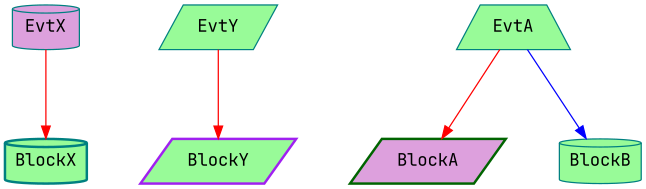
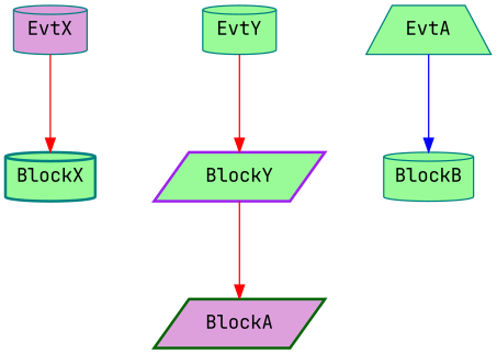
  digraph {
    fontname="JetBrains Mono"
    mindist=1.0
    nodesep=0.6
    rankdir=TB
    ranksep=1.0
    root=Demo
    node [color=teal cpu=1 fillcolor=palegreen fontname="JetBrains Mono" pattern=A shape=cylinder style=filled tperiod=100000000 type=block patentry=false]
    edge [color=red fontname="JetBrains Mono" type=defdst]
    BlockX [cpu=0 patexit=1 pattern=X penwidth=2 patentry=""]
    EvtX [cpu=0 fid=1 fillcolor=plum par=1023 patentry=1 pattern=X toffs=0 type=tmsg tperiod=""]
    BlockY [color=purple cpu=3 patexit=1 pattern=Y penwidth=2 shape=parallelogram patentry=""]
-   EvtY [cpu=3 fid=1 par=4095 patentry=1 pattern=Y shape=parallelogram toffs=0 type=tmsg tperiod=""]
+   EvtY [cpu=3 fid=1 par=4095 patentry=1 pattern=Y toffs=0 type=tmsg tperiod=""]
    BlockA [beamproc=undefined bpentry=false bpexit=false color=darkgreen fillcolor=plum flags="0x00108107" patexit=true penwidth=2 qhi=false qil=false qlo=true shape=parallelogram]
    BlockB [beamproc=undefined bpentry=false bpexit=false flags="0x00000007" patexit=false qhi=false qil=false qlo=false]
    EvtA [beamproc=undefined bpentry=false bpexit=false flags="0x00000012" patexit=false shape=trapezium toffs=0 type=switch tperiod=""]
    EvtX -> BlockX
    EvtY -> BlockY
-   EvtA -> BlockA
+   BlockY -> BlockA
    EvtA -> BlockB [color=blue type=target]
  }
